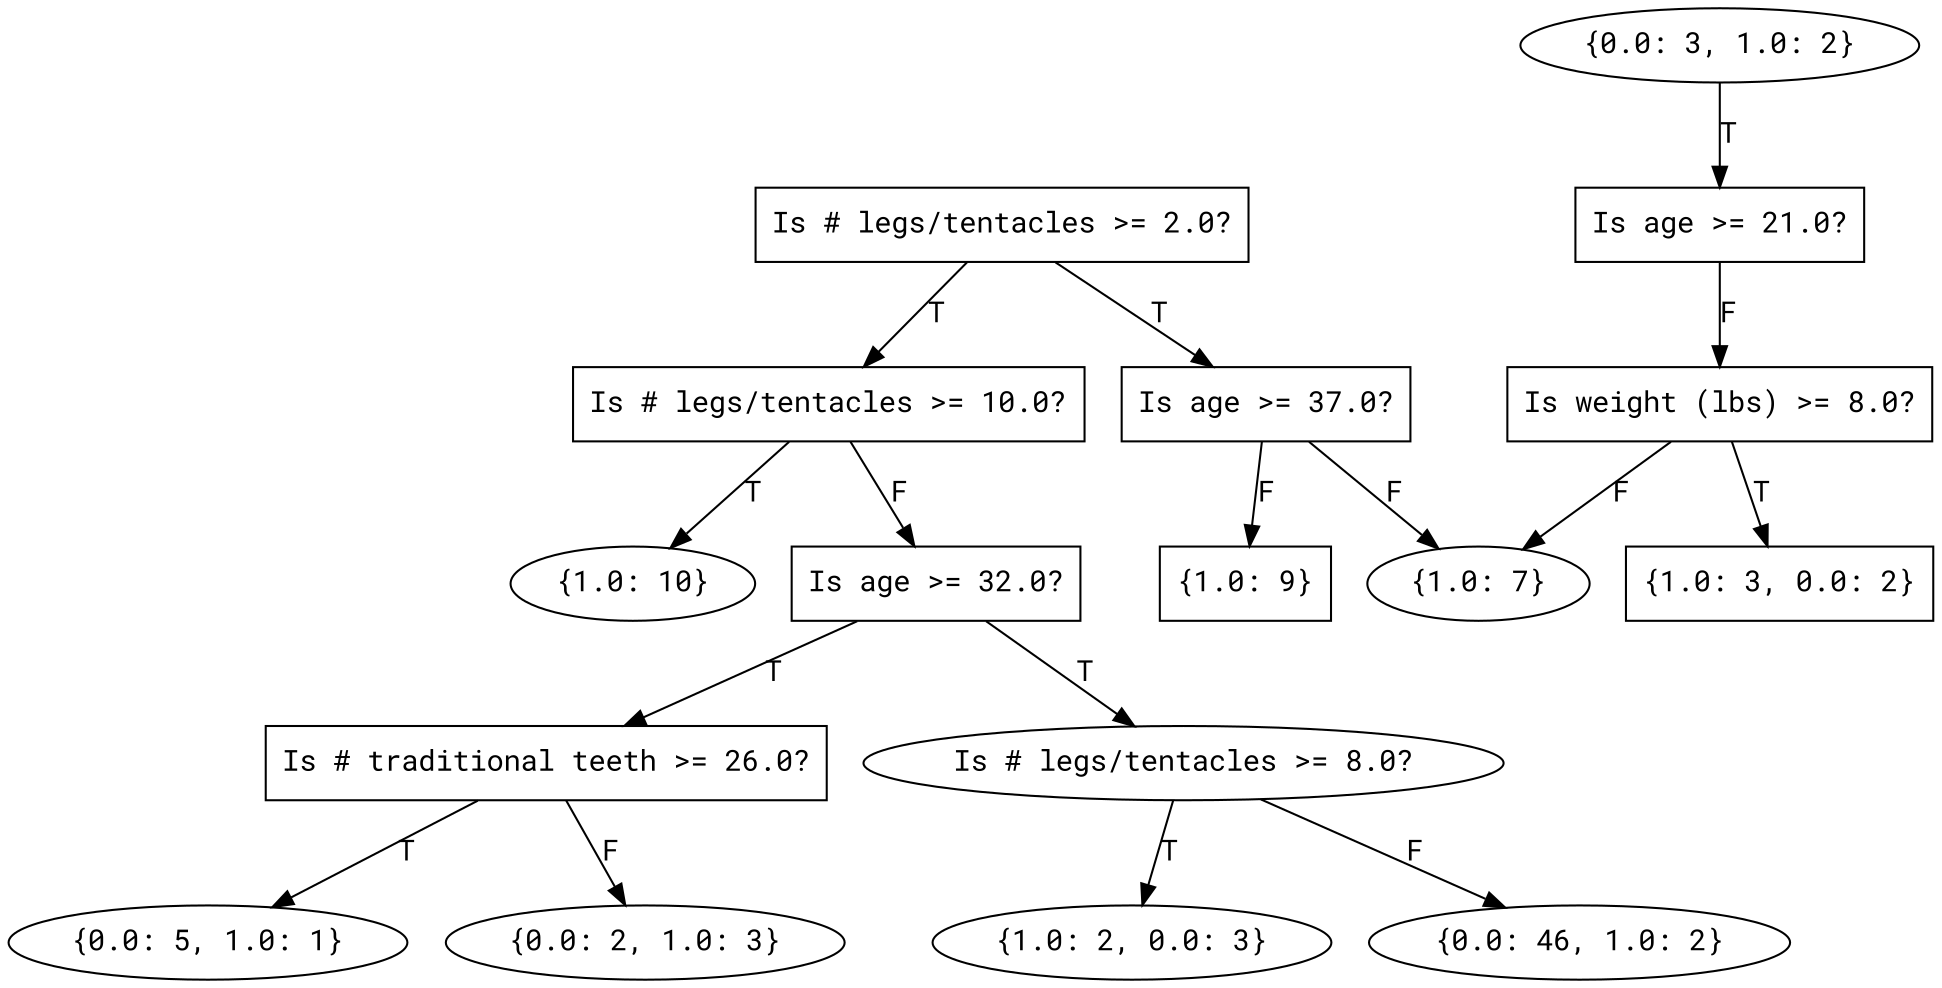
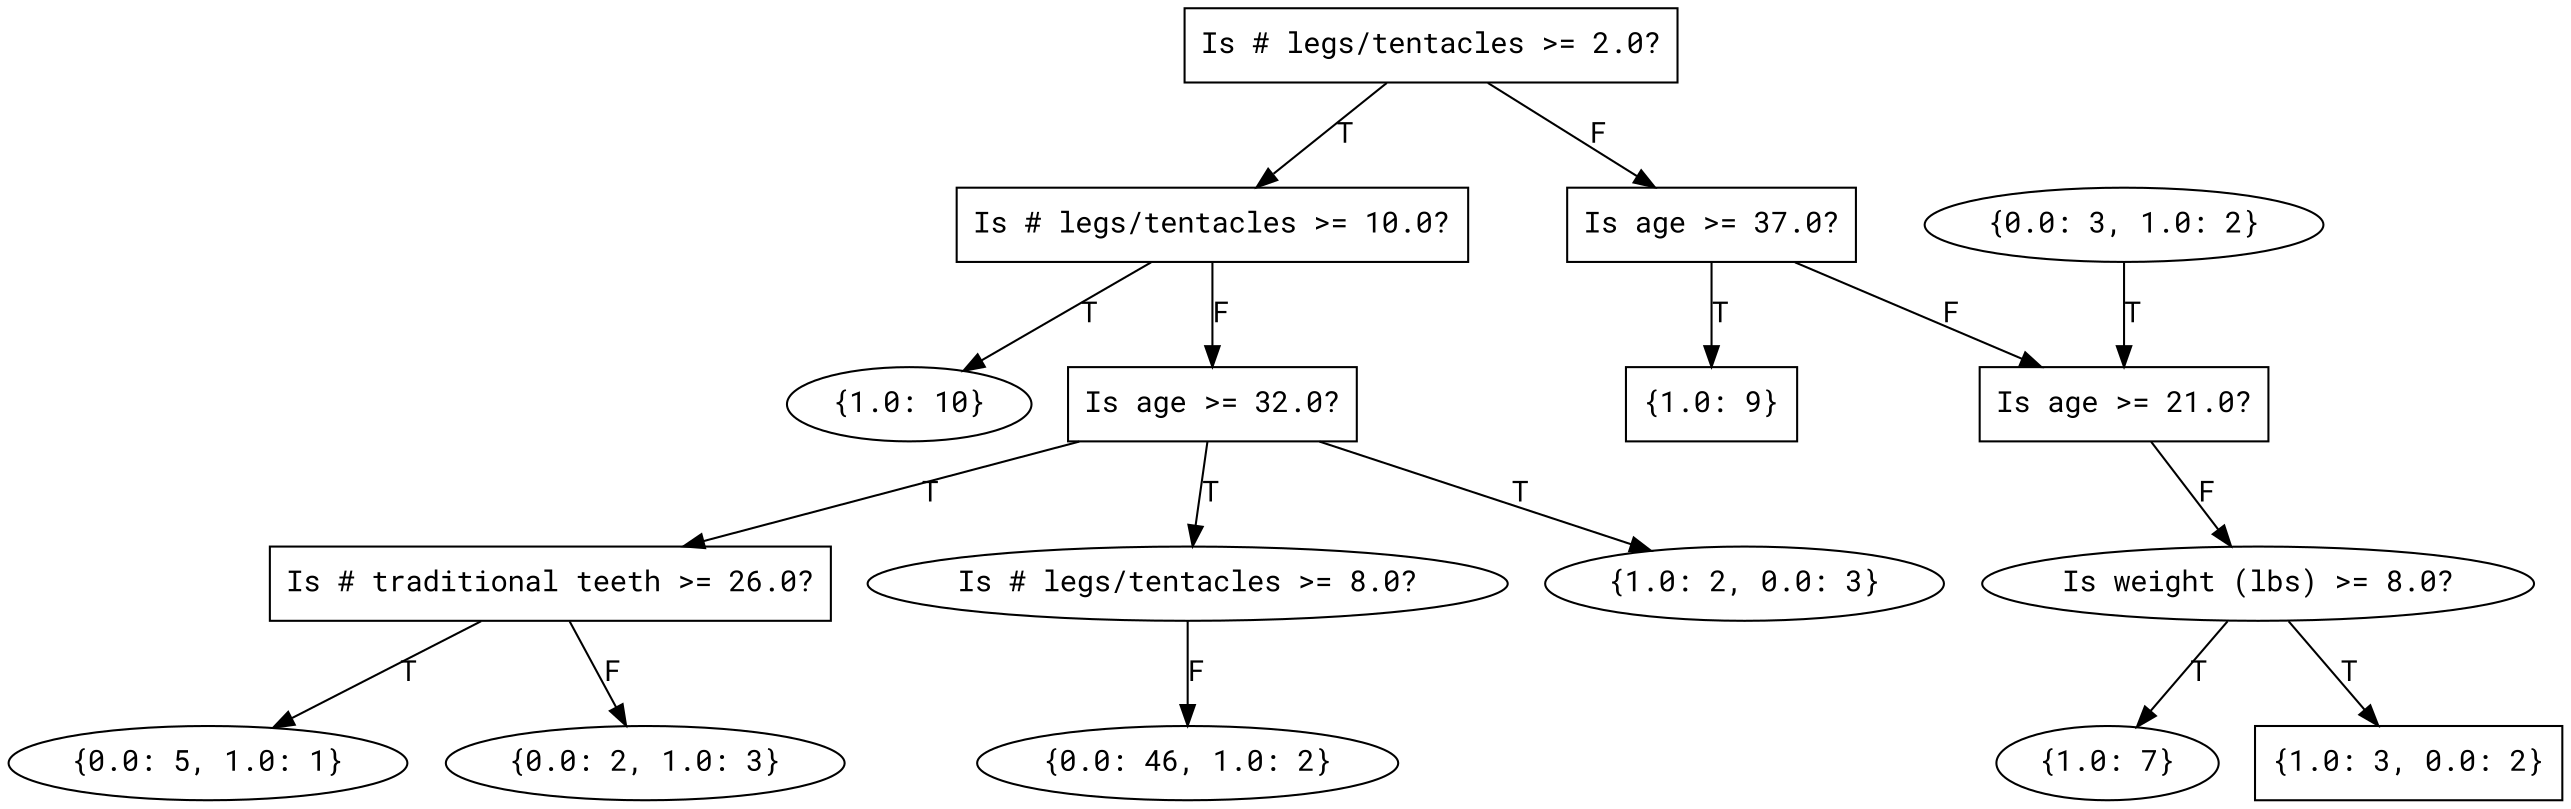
  digraph {
    fontname="Roboto Mono"
    node [fontname="Roboto Mono" shape=box]
    edge [fontname="Roboto Mono"]
    n1 [label="Is # legs/tentacles >= 2.0?"]
    n2 [label="Is # legs/tentacles >= 10.0?"]
    n3 [label="Is age >= 37.0?"]
    n4 [label="{1.0: 10}" shape=oval]
    n5 [label="Is age >= 32.0?"]
    n6 [label="{1.0: 9}"]
    n7 [label="Is age >= 21.0?"]
    n8 [label="Is # traditional teeth >= 26.0?"]
    n9 [label="Is # legs/tentacles >= 8.0?" shape=ellipse]
    n10 [label="{0.0: 5, 1.0: 1}" shape=oval]
    n11 [label="{0.0: 2, 1.0: 3}" shape=oval]
    n12 [label="{1.0: 2, 0.0: 3}" shape=oval]
    n13 [label="{0.0: 46, 1.0: 2}" shape=oval]
-   n14 [label="Is weight (lbs) >= 8.0?"]
+   n14 [label="Is weight (lbs) >= 8.0?" shape=ellipse]
    n15 [label="{0.0: 3, 1.0: 2}" shape=oval]
    n16 [label="{1.0: 7}" shape=oval]
    n17 [label="{1.0: 3, 0.0: 2}"]
    n1 -> n2 [label=T]
-   n1 -> n3 [label=T]
+   n1 -> n3 [label=F]
    n2 -> n4 [label=T]
    n2 -> n5 [label=F]
-   n3 -> n6 [label=F]
-   n3 -> n16 [label=F]
+   n3 -> n6 [label=T]
+   n3 -> n7 [label=F]
    n5 -> n8 [label=T]
    n5 -> n9 [label=T]
    n7 -> n14 [label=F]
    n8 -> n10 [label=T]
    n8 -> n11 [label=F]
-   n9 -> n12 [label=T]
+   n5 -> n12 [label=T]
    n9 -> n13 [label=F]
-   n14 -> n16 [label=F]
+   n14 -> n16 [label=T]
    n14 -> n17 [label=T]
    n15 -> n7 [label=T]
  }
